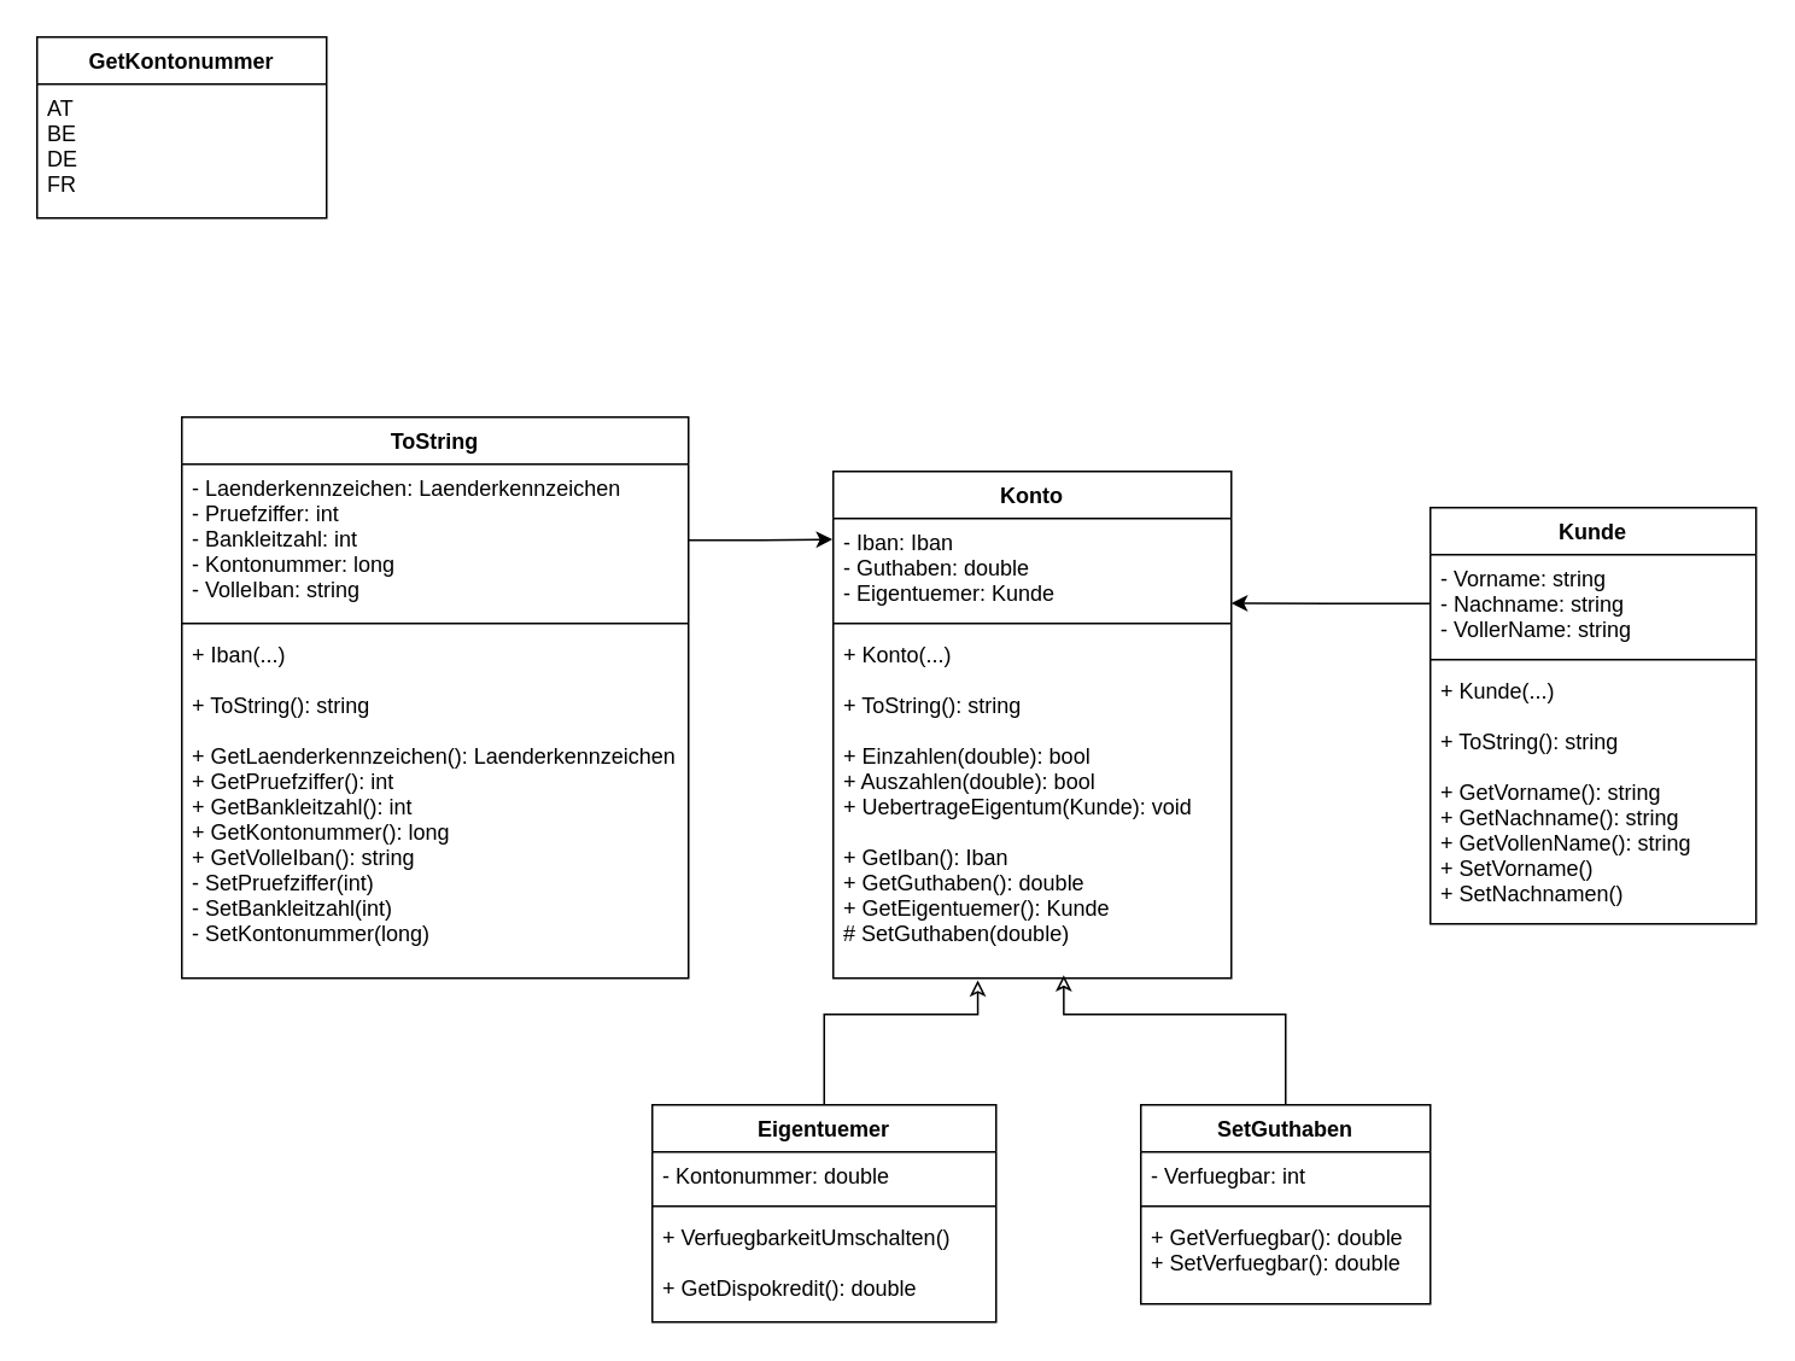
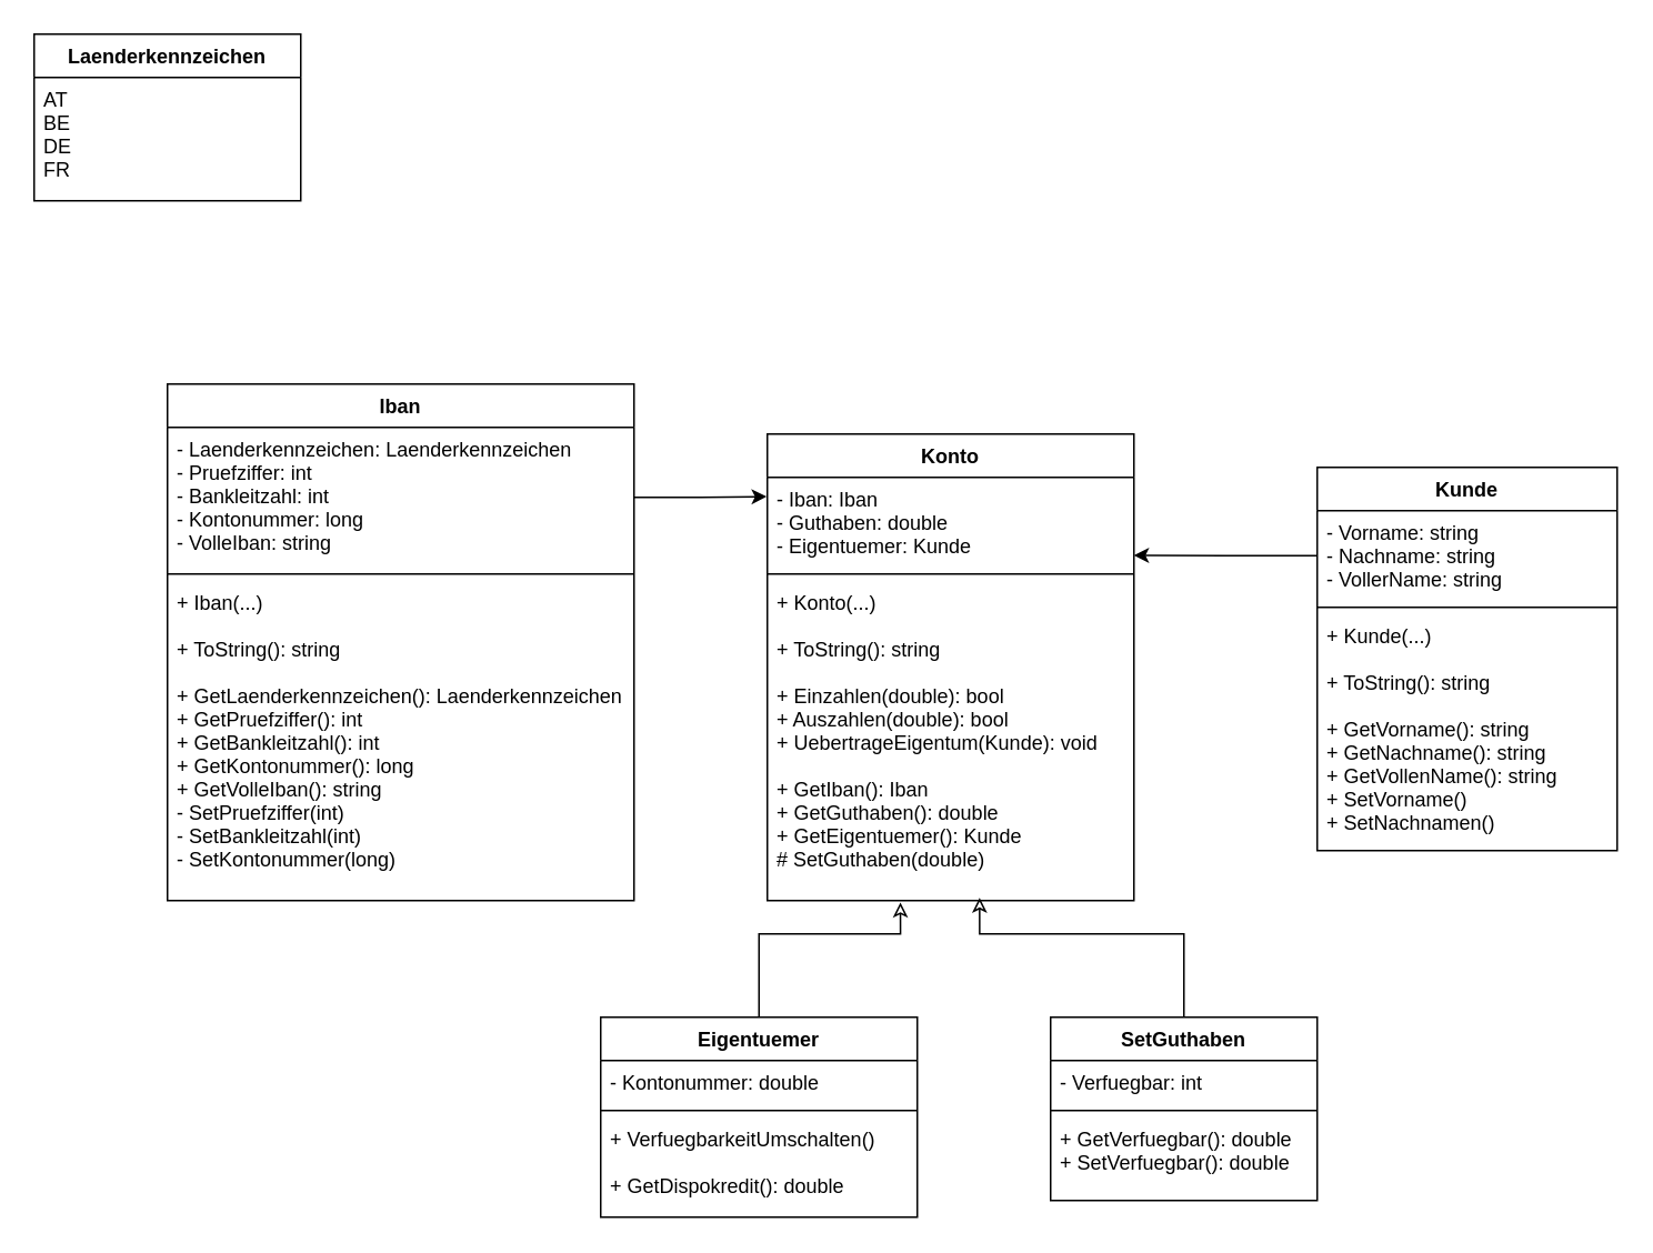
  <mxCell id="0" />
  <mxCell id="1" parent="0" />
- <mxCell id="2" value="GetKontonummer" style="swimlane;fontStyle=1;align=center;verticalAlign=top;childLayout=stackLayout;horizontal=1;startSize=26;horizontalStack=0;resizeParent=1;resizeParentMax=0;resizeLast=0;collapsible=1;marginBottom=0;" parent="1" vertex="1"><mxGeometry x="20" y="20" width="160" height="100" as="geometry"><mxRectangle x="70" y="80" width="150" height="26" as="alternateBounds" /></mxGeometry></mxCell>
+ <mxCell id="2" value="Laenderkennzeichen" style="swimlane;fontStyle=1;align=center;verticalAlign=top;childLayout=stackLayout;horizontal=1;startSize=26;horizontalStack=0;resizeParent=1;resizeParentMax=0;resizeLast=0;collapsible=1;marginBottom=0;" parent="1" vertex="1"><mxGeometry x="20" y="20" width="160" height="100" as="geometry"><mxRectangle x="70" y="80" width="150" height="26" as="alternateBounds" /></mxGeometry></mxCell>
  <mxCell id="3" value="AT&#10;BE&#10;DE&#10;FR" style="text;strokeColor=none;fillColor=none;align=left;verticalAlign=top;spacingLeft=4;spacingRight=4;overflow=hidden;rotatable=0;points=[[0,0.5],[1,0.5]];portConstraint=eastwest;" parent="2" vertex="1"><mxGeometry y="26" width="160" height="74" as="geometry" /></mxCell>
- <mxCell id="4" value="ToString" style="swimlane;fontStyle=1;align=center;verticalAlign=top;childLayout=stackLayout;horizontal=1;startSize=26;horizontalStack=0;resizeParent=1;resizeParentMax=0;resizeLast=0;collapsible=1;marginBottom=0;" parent="1" vertex="1"><mxGeometry x="100" y="230" width="280" height="310" as="geometry" /></mxCell>
+ <mxCell id="4" value="Iban" style="swimlane;fontStyle=1;align=center;verticalAlign=top;childLayout=stackLayout;horizontal=1;startSize=26;horizontalStack=0;resizeParent=1;resizeParentMax=0;resizeLast=0;collapsible=1;marginBottom=0;" parent="1" vertex="1"><mxGeometry x="100" y="230" width="280" height="310" as="geometry" /></mxCell>
  <mxCell id="5" value="- Laenderkennzeichen: Laenderkennzeichen&#10;- Pruefziffer: int&#10;- Bankleitzahl: int&#10;- Kontonummer: long&#10;- VolleIban: string" style="text;strokeColor=none;fillColor=none;align=left;verticalAlign=top;spacingLeft=4;spacingRight=4;overflow=hidden;rotatable=0;points=[[0,0.5],[1,0.5]];portConstraint=eastwest;" parent="4" vertex="1"><mxGeometry y="26" width="280" height="84" as="geometry" /></mxCell>
  <mxCell id="6" value="" style="line;strokeWidth=1;fillColor=none;align=left;verticalAlign=middle;spacingTop=-1;spacingLeft=3;spacingRight=3;rotatable=0;labelPosition=right;points=[];portConstraint=eastwest;" parent="4" vertex="1"><mxGeometry y="110" width="280" height="8" as="geometry" /></mxCell>
  <mxCell id="7" value="+ Iban(...)&#10;&#10;+ ToString(): string&#10;&#10;+ GetLaenderkennzeichen(): Laenderkennzeichen&#10;+ GetPruefziffer(): int&#10;+ GetBankleitzahl(): int&#10;+ GetKontonummer(): long&#10;+ GetVolleIban(): string&#10;- SetPruefziffer(int)&#10;- SetBankleitzahl(int)&#10;- SetKontonummer(long)" style="text;strokeColor=none;fillColor=none;align=left;verticalAlign=top;spacingLeft=4;spacingRight=4;overflow=hidden;rotatable=0;points=[[0,0.5],[1,0.5]];portConstraint=eastwest;" parent="4" vertex="1"><mxGeometry y="118" width="280" height="192" as="geometry" /></mxCell>
  <mxCell id="8" value="Kunde" style="swimlane;fontStyle=1;align=center;verticalAlign=top;childLayout=stackLayout;horizontal=1;startSize=26;horizontalStack=0;resizeParent=1;resizeParentMax=0;resizeLast=0;collapsible=1;marginBottom=0;" parent="1" vertex="1"><mxGeometry x="790" y="280" width="180" height="230" as="geometry" /></mxCell>
  <mxCell id="9" value="- Vorname: string&#10;- Nachname: string&#10;- VollerName: string" style="text;strokeColor=none;fillColor=none;align=left;verticalAlign=top;spacingLeft=4;spacingRight=4;overflow=hidden;rotatable=0;points=[[0,0.5],[1,0.5]];portConstraint=eastwest;" parent="8" vertex="1"><mxGeometry y="26" width="180" height="54" as="geometry" /></mxCell>
  <mxCell id="10" value="" style="line;strokeWidth=1;fillColor=none;align=left;verticalAlign=middle;spacingTop=-1;spacingLeft=3;spacingRight=3;rotatable=0;labelPosition=right;points=[];portConstraint=eastwest;" parent="8" vertex="1"><mxGeometry y="80" width="180" height="8" as="geometry" /></mxCell>
  <mxCell id="11" value="+ Kunde(...)&#10;&#10;+ ToString(): string&#10;&#10;+ GetVorname(): string&#10;+ GetNachname(): string&#10;+ GetVollenName(): string&#10;+ SetVorname()&#10;+ SetNachnamen()" style="text;strokeColor=none;fillColor=none;align=left;verticalAlign=top;spacingLeft=4;spacingRight=4;overflow=hidden;rotatable=0;points=[[0,0.5],[1,0.5]];portConstraint=eastwest;" parent="8" vertex="1"><mxGeometry y="88" width="180" height="142" as="geometry" /></mxCell>
  <mxCell id="12" value="Konto" style="swimlane;fontStyle=1;align=center;verticalAlign=top;childLayout=stackLayout;horizontal=1;startSize=26;horizontalStack=0;resizeParent=1;resizeParentMax=0;resizeLast=0;collapsible=1;marginBottom=0;" parent="1" vertex="1"><mxGeometry x="460" y="260" width="220" height="280" as="geometry" /></mxCell>
  <mxCell id="13" value="- Iban: Iban&#10;- Guthaben: double&#10;- Eigentuemer: Kunde" style="text;strokeColor=none;fillColor=none;align=left;verticalAlign=top;spacingLeft=4;spacingRight=4;overflow=hidden;rotatable=0;points=[[0,0.5],[1,0.5]];portConstraint=eastwest;" parent="12" vertex="1"><mxGeometry y="26" width="220" height="54" as="geometry" /></mxCell>
  <mxCell id="14" value="" style="line;strokeWidth=1;fillColor=none;align=left;verticalAlign=middle;spacingTop=-1;spacingLeft=3;spacingRight=3;rotatable=0;labelPosition=right;points=[];portConstraint=eastwest;" parent="12" vertex="1"><mxGeometry y="80" width="220" height="8" as="geometry" /></mxCell>
  <mxCell id="15" value="+ Konto(...)&#10;&#10;+ ToString(): string&#10;&#10;+ Einzahlen(double): bool&#10;+ Auszahlen(double): bool&#10;+ UebertrageEigentum(Kunde): void&#10;&#10;+ GetIban(): Iban&#10;+ GetGuthaben(): double&#10;+ GetEigentuemer(): Kunde&#10;# SetGuthaben(double)" style="text;strokeColor=none;fillColor=none;align=left;verticalAlign=top;spacingLeft=4;spacingRight=4;overflow=hidden;rotatable=0;points=[[0,0.5],[1,0.5]];portConstraint=eastwest;" parent="12" vertex="1"><mxGeometry y="88" width="220" height="192" as="geometry" /></mxCell>
  <mxCell id="16" style="edgeStyle=orthogonalEdgeStyle;rounded=0;orthogonalLoop=1;jettySize=auto;html=1;exitX=0.5;exitY=0;exitDx=0;exitDy=0;entryX=0.579;entryY=0.991;entryDx=0;entryDy=0;entryPerimeter=0;endArrow=classic;endFill=0;" parent="1" source="24" target="15" edge="1"><mxGeometry relative="1" as="geometry"><mxPoint x="710" y="590" as="sourcePoint" /><Array as="points"><mxPoint x="710" y="560" /><mxPoint x="587" y="560" /></Array></mxGeometry></mxCell>
  <mxCell id="17" style="edgeStyle=orthogonalEdgeStyle;rounded=0;orthogonalLoop=1;jettySize=auto;html=1;exitX=0.5;exitY=0;exitDx=0;exitDy=0;entryX=0.363;entryY=1.006;entryDx=0;entryDy=0;entryPerimeter=0;endArrow=classic;endFill=0;" parent="1" source="20" target="15" edge="1"><mxGeometry relative="1" as="geometry"><mxPoint x="430" y="590" as="sourcePoint" /><Array as="points"><mxPoint x="455" y="560" /><mxPoint x="540" y="560" /></Array></mxGeometry></mxCell>
  <mxCell id="18" style="edgeStyle=orthogonalEdgeStyle;rounded=0;orthogonalLoop=1;jettySize=auto;html=1;exitX=1;exitY=0.5;exitDx=0;exitDy=0;entryX=-0.002;entryY=0.214;entryDx=0;entryDy=0;entryPerimeter=0;" parent="1" source="5" target="13" edge="1"><mxGeometry relative="1" as="geometry" /></mxCell>
  <mxCell id="19" style="edgeStyle=orthogonalEdgeStyle;rounded=0;orthogonalLoop=1;jettySize=auto;html=1;exitX=0;exitY=0.5;exitDx=0;exitDy=0;entryX=1;entryY=0.867;entryDx=0;entryDy=0;entryPerimeter=0;" parent="1" source="9" target="13" edge="1"><mxGeometry relative="1" as="geometry" /></mxCell>
  <mxCell id="20" value="Eigentuemer" style="swimlane;fontStyle=1;align=center;verticalAlign=top;childLayout=stackLayout;horizontal=1;startSize=26;horizontalStack=0;resizeParent=1;resizeParentMax=0;resizeLast=0;collapsible=1;marginBottom=0;" vertex="1" parent="1"><mxGeometry x="360" y="610" width="190" height="120" as="geometry" /></mxCell>
  <mxCell id="21" value="- Kontonummer: double" style="text;strokeColor=none;fillColor=none;align=left;verticalAlign=top;spacingLeft=4;spacingRight=4;overflow=hidden;rotatable=0;points=[[0,0.5],[1,0.5]];portConstraint=eastwest;" vertex="1" parent="20"><mxGeometry y="26" width="190" height="26" as="geometry" /></mxCell>
  <mxCell id="22" value="" style="line;strokeWidth=1;fillColor=none;align=left;verticalAlign=middle;spacingTop=-1;spacingLeft=3;spacingRight=3;rotatable=0;labelPosition=right;points=[];portConstraint=eastwest;" vertex="1" parent="20"><mxGeometry y="52" width="190" height="8" as="geometry" /></mxCell>
  <mxCell id="23" value="+ VerfuegbarkeitUmschalten()&#10;&#10;+ GetDispokredit(): double" style="text;strokeColor=none;fillColor=none;align=left;verticalAlign=top;spacingLeft=4;spacingRight=4;overflow=hidden;rotatable=0;points=[[0,0.5],[1,0.5]];portConstraint=eastwest;" vertex="1" parent="20"><mxGeometry y="60" width="190" height="60" as="geometry" /></mxCell>
  <mxCell id="24" value="SetGuthaben" style="swimlane;fontStyle=1;align=center;verticalAlign=top;childLayout=stackLayout;horizontal=1;startSize=26;horizontalStack=0;resizeParent=1;resizeParentMax=0;resizeLast=0;collapsible=1;marginBottom=0;" vertex="1" parent="1"><mxGeometry x="630" y="610" width="160" height="110" as="geometry" /></mxCell>
  <mxCell id="25" value="- Verfuegbar: int" style="text;strokeColor=none;fillColor=none;align=left;verticalAlign=top;spacingLeft=4;spacingRight=4;overflow=hidden;rotatable=0;points=[[0,0.5],[1,0.5]];portConstraint=eastwest;" vertex="1" parent="24"><mxGeometry y="26" width="160" height="26" as="geometry" /></mxCell>
  <mxCell id="26" value="" style="line;strokeWidth=1;fillColor=none;align=left;verticalAlign=middle;spacingTop=-1;spacingLeft=3;spacingRight=3;rotatable=0;labelPosition=right;points=[];portConstraint=eastwest;" vertex="1" parent="24"><mxGeometry y="52" width="160" height="8" as="geometry" /></mxCell>
  <mxCell id="27" value="+ GetVerfuegbar(): double&#10;+ SetVerfuegbar(): double" style="text;strokeColor=none;fillColor=none;align=left;verticalAlign=top;spacingLeft=4;spacingRight=4;overflow=hidden;rotatable=0;points=[[0,0.5],[1,0.5]];portConstraint=eastwest;" vertex="1" parent="24"><mxGeometry y="60" width="160" height="50" as="geometry" /></mxCell>
